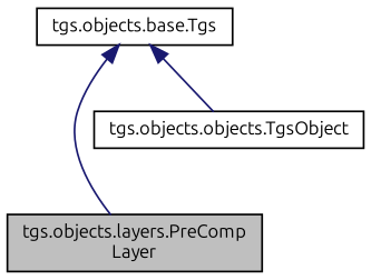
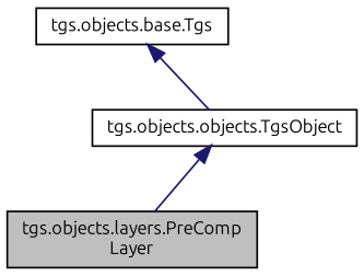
  digraph {
    fontname=Ubuntu
    node [color=black fillcolor=white fontname=Ubuntu fontsize=10 shape=record style=filled]
    edge [color=midnightblue dir=back fontname=Ubuntu fontsize=10 labelfontname=Helvetica labelfontsize=10 style=solid]
    n1 [fillcolor=grey75 fontcolor=black height=0.2 label="tgs.objects.layers.PreComp\lLayer" width=0.4]
    n2 [height=0.2 label="tgs.objects.objects.TgsObject" width=0.4]
    n3 [height=0.2 label="tgs.objects.base.Tgs" width=0.4]
-   n3 -> n1
+   n2 -> n1
    n3 -> n2
  }
